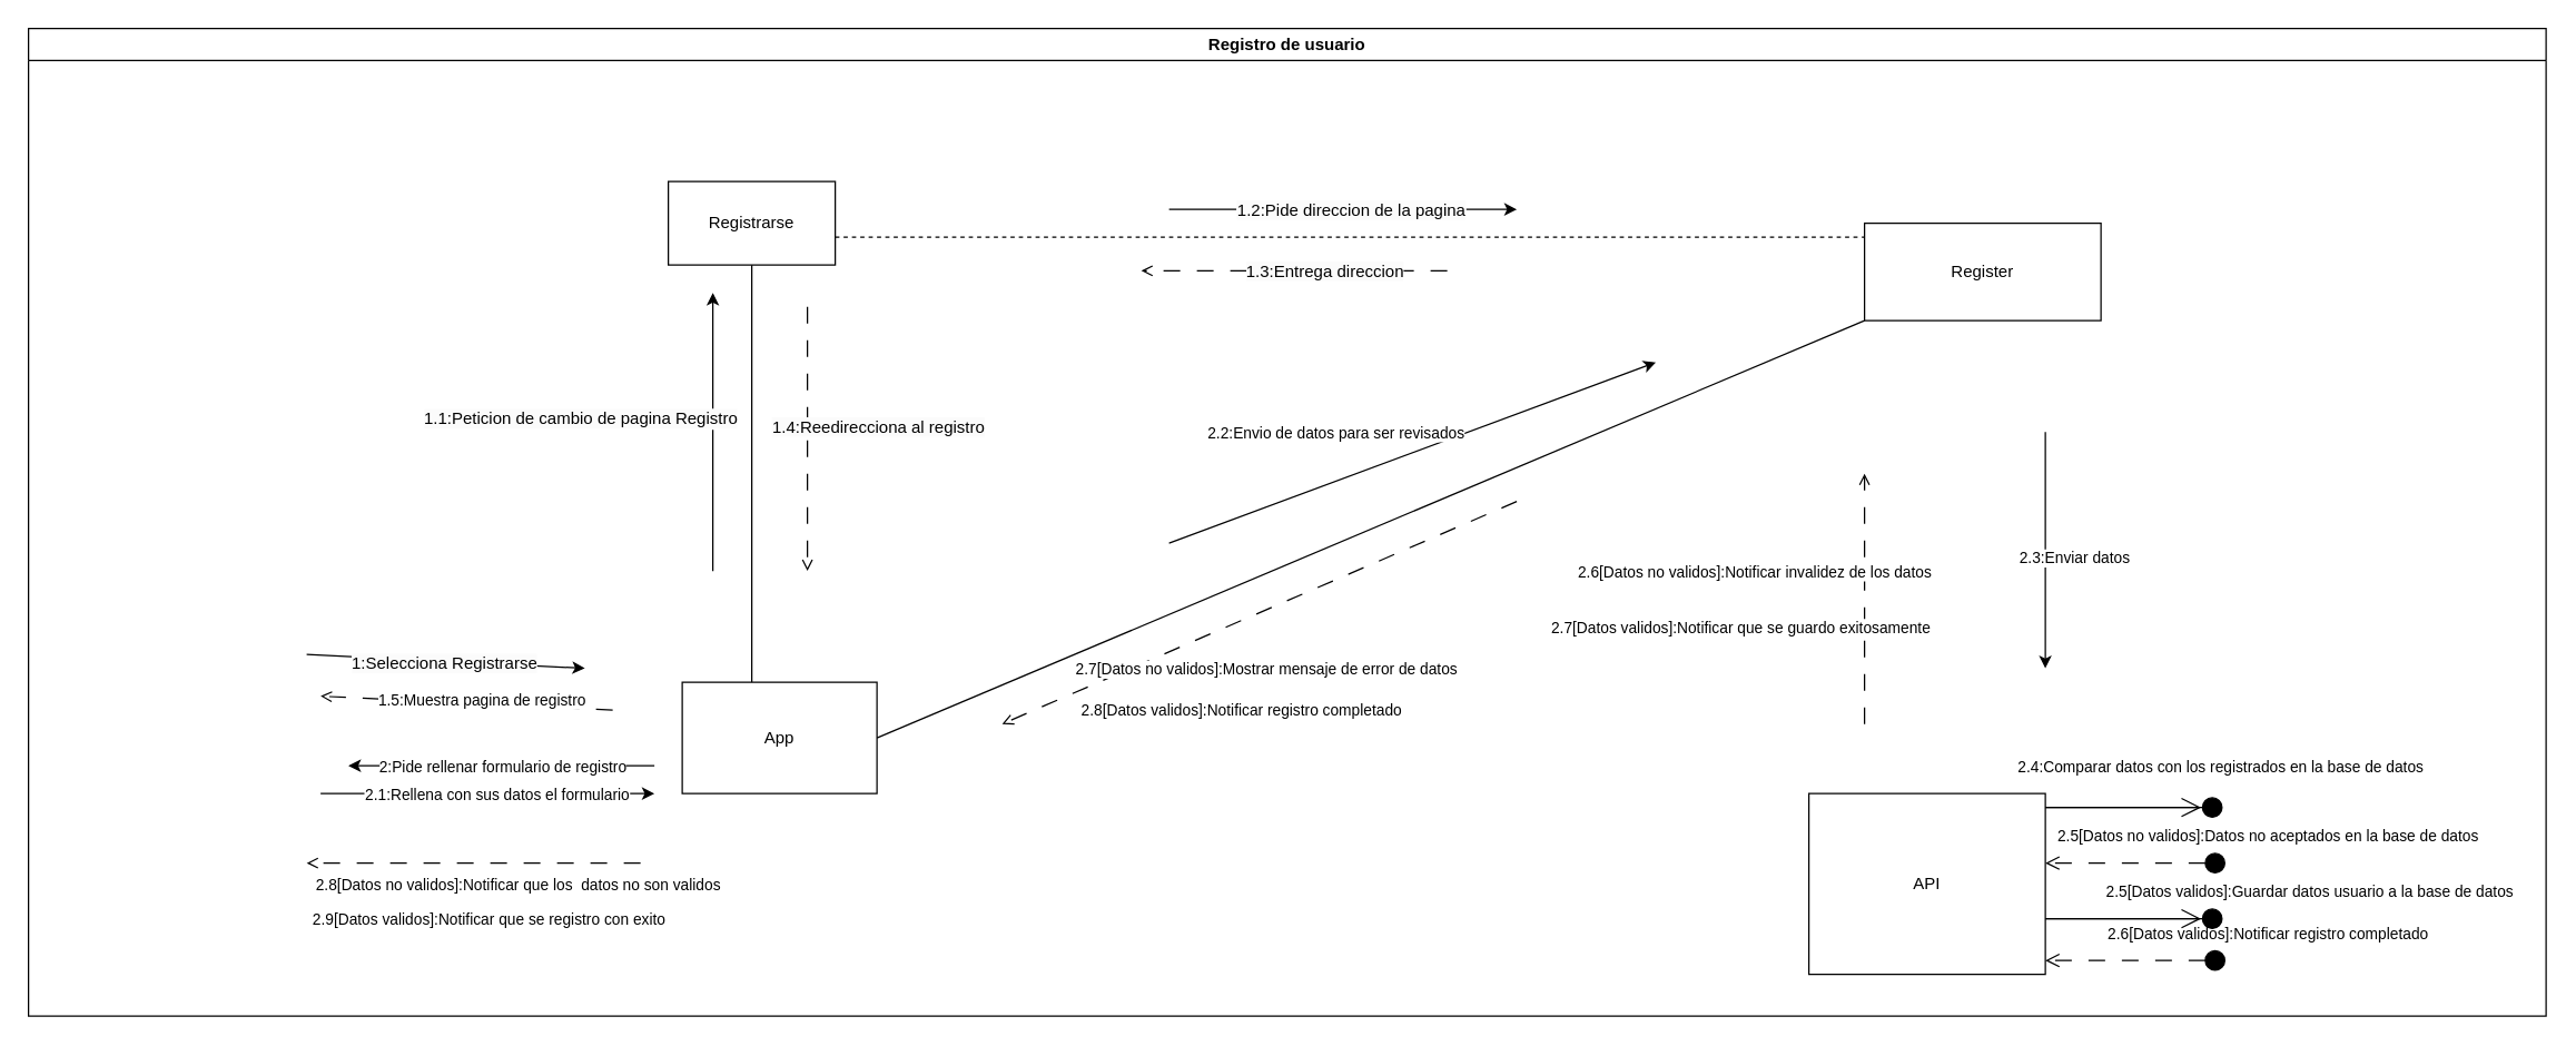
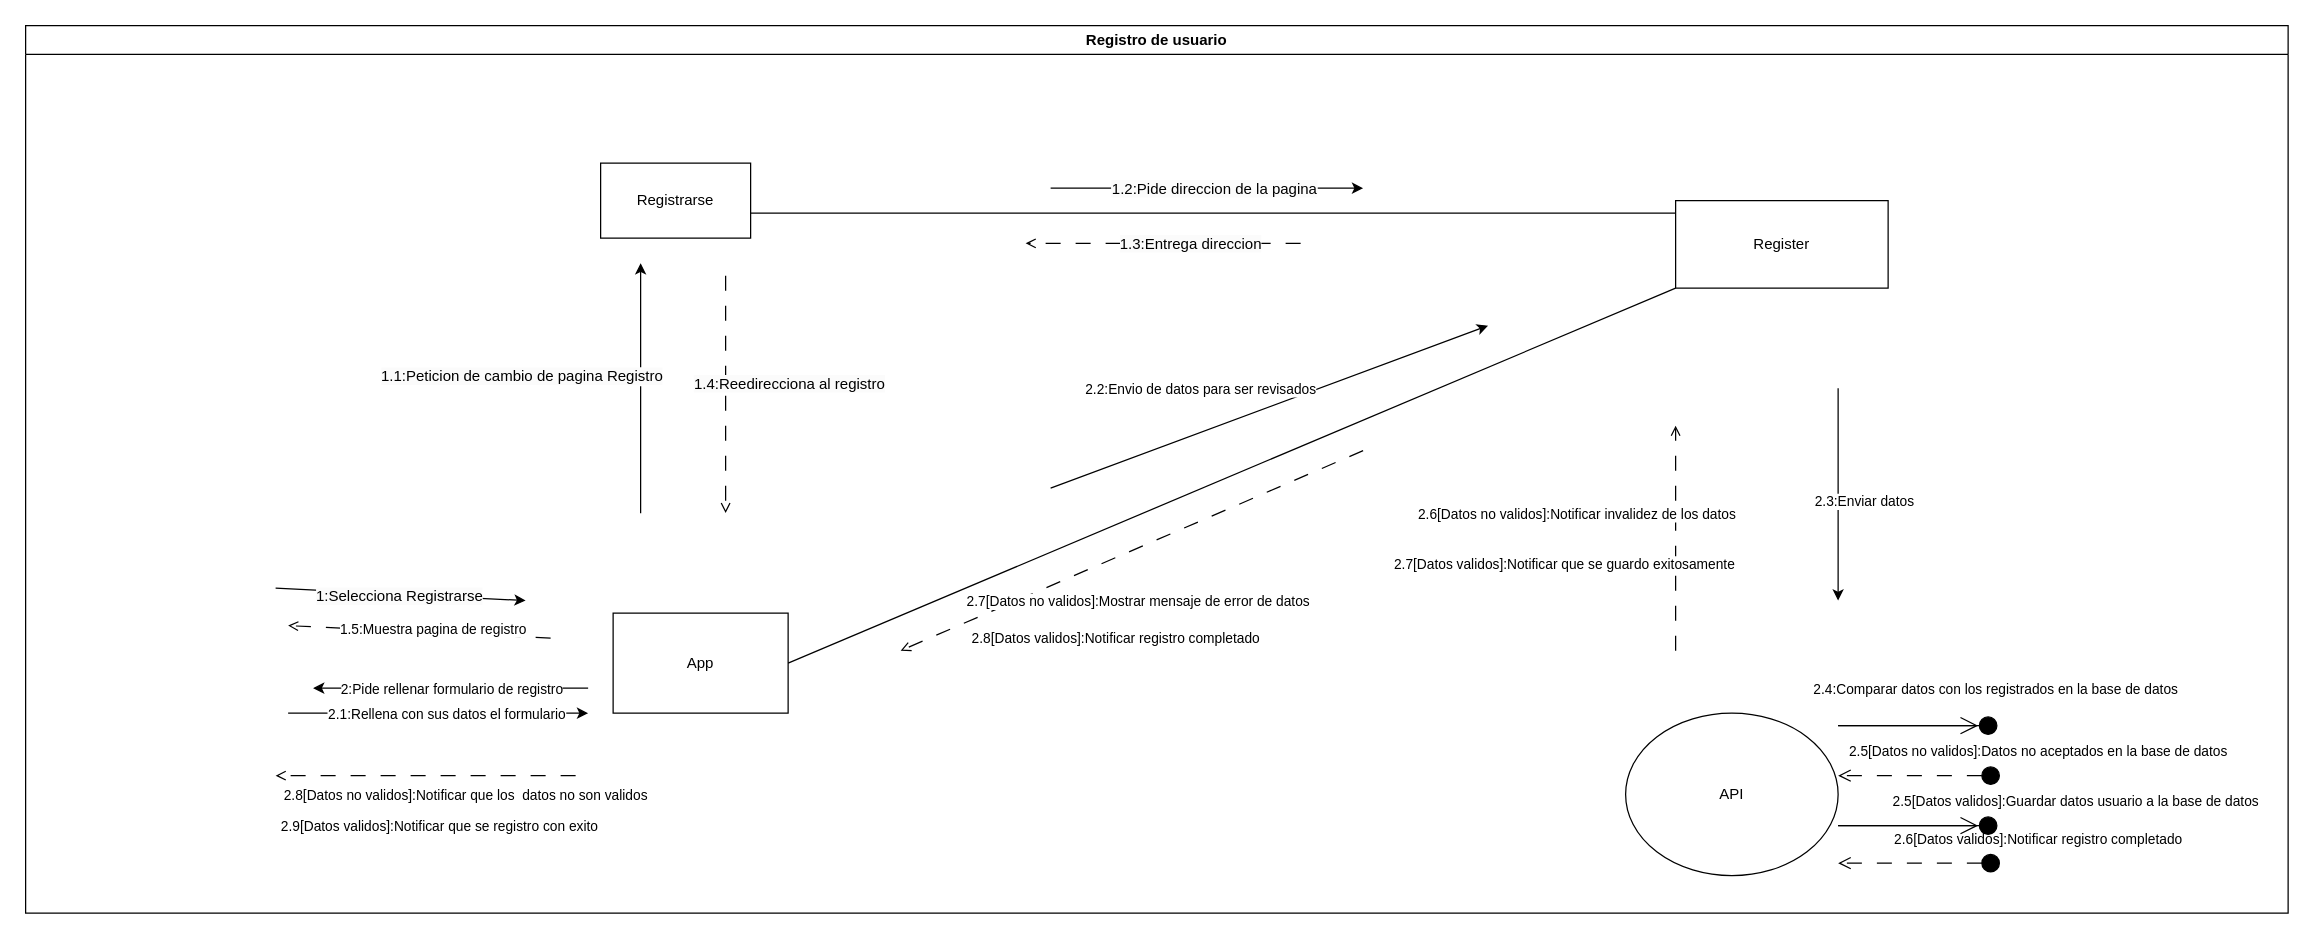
  <mxCell id="0" />
  <mxCell id="1" parent="0" />
  <mxCell id="2" value="Registro de usuario" style="swimlane;whiteSpace=wrap;html=1;" vertex="1" parent="1"><mxGeometry x="20" y="20" width="1810" height="710" as="geometry" /></mxCell>
- <mxCell id="3" style="edgeStyle=orthogonalEdgeStyle;rounded=0;orthogonalLoop=1;jettySize=auto;html=1;endArrow=none;endFill=0;dashed=1;" edge="1" parent="2" source="4" target="8"><mxGeometry relative="1" as="geometry"><Array as="points"><mxPoint x="850" y="150" /><mxPoint x="850" y="150" /></Array></mxGeometry></mxCell>
+ <mxCell id="3" style="edgeStyle=orthogonalEdgeStyle;rounded=0;orthogonalLoop=1;jettySize=auto;html=1;endArrow=none;endFill=0;" edge="1" parent="2" source="4" target="8"><mxGeometry relative="1" as="geometry"><Array as="points"><mxPoint x="850" y="150" /><mxPoint x="850" y="150" /></Array></mxGeometry></mxCell>
  <mxCell id="4" value="Registrarse" style="rounded=0;whiteSpace=wrap;html=1;" vertex="1" parent="2"><mxGeometry x="460" y="110" width="120" height="60" as="geometry" /></mxCell>
- <mxCell id="5" style="edgeStyle=orthogonalEdgeStyle;rounded=0;orthogonalLoop=1;jettySize=auto;html=1;endArrow=none;endFill=0;" edge="1" parent="2" source="6" target="4"><mxGeometry relative="1" as="geometry"><Array as="points"><mxPoint x="520" y="360" /><mxPoint x="520" y="360" /></Array></mxGeometry></mxCell>
  <mxCell id="6" value="App" style="rounded=0;whiteSpace=wrap;html=1;" vertex="1" parent="2"><mxGeometry x="470" y="470" width="140" height="80" as="geometry" /></mxCell>
- <mxCell id="7" value="API" style="rounded=0;whiteSpace=wrap;html=1;" vertex="1" parent="2"><mxGeometry x="1280" y="550" width="170" height="130" as="geometry" /></mxCell>
+ <mxCell id="7" value="API" style="ellipse;whiteSpace=wrap;html=1;" vertex="1" parent="2"><mxGeometry x="1280" y="550" width="170" height="130" as="geometry" /></mxCell>
  <mxCell id="8" value="Register" style="rounded=0;whiteSpace=wrap;html=1;" vertex="1" parent="2"><mxGeometry x="1320" y="140" width="170" height="70" as="geometry" /></mxCell>
  <mxCell id="9" value="" style="endArrow=classic;html=1;rounded=0;" edge="1" parent="2"><mxGeometry width="50" height="50" relative="1" as="geometry"><mxPoint x="200" y="450" as="sourcePoint" /><mxPoint x="400" y="460" as="targetPoint" /></mxGeometry></mxCell>
  <mxCell id="10" value="&lt;span style=&quot;font-size: 12px; background-color: rgb(251, 251, 251);&quot;&gt;1:Selecciona Registrarse&lt;/span&gt;" style="edgeLabel;html=1;align=center;verticalAlign=middle;resizable=0;points=[];" vertex="1" connectable="0" parent="9"><mxGeometry x="-0.107" y="-2" relative="1" as="geometry"><mxPoint x="10" as="offset" /></mxGeometry></mxCell>
  <mxCell id="11" value="" style="endArrow=open;html=1;rounded=0;endFill=0;dashed=1;dashPattern=12 12;" edge="1" parent="2"><mxGeometry width="50" height="50" relative="1" as="geometry"><mxPoint x="420" y="490" as="sourcePoint" /><mxPoint x="210" y="480" as="targetPoint" /></mxGeometry></mxCell>
  <mxCell id="12" value="1.5:Muestra pagina de registro" style="edgeLabel;html=1;align=center;verticalAlign=middle;resizable=0;points=[];" vertex="1" connectable="0" parent="11"><mxGeometry x="-0.083" y="-3" relative="1" as="geometry"><mxPoint x="1" as="offset" /></mxGeometry></mxCell>
  <mxCell id="13" value="" style="endArrow=classic;html=1;rounded=0;" edge="1" parent="2"><mxGeometry width="50" height="50" relative="1" as="geometry"><mxPoint x="492" y="390" as="sourcePoint" /><mxPoint x="492" y="190" as="targetPoint" /></mxGeometry></mxCell>
  <mxCell id="14" value="&lt;span style=&quot;font-size: 12px; background-color: rgb(251, 251, 251);&quot;&gt;1.1:Peticion de cambio de pagina Registro&lt;/span&gt;" style="edgeLabel;html=1;align=center;verticalAlign=middle;resizable=0;points=[];" vertex="1" connectable="0" parent="13"><mxGeometry x="0.001" y="2" relative="1" as="geometry"><mxPoint x="-94" y="-10" as="offset" /></mxGeometry></mxCell>
  <mxCell id="15" value="" style="endArrow=open;html=1;rounded=0;endFill=0;dashed=1;dashPattern=12 12;" edge="1" parent="2"><mxGeometry width="50" height="50" relative="1" as="geometry"><mxPoint x="560" y="200" as="sourcePoint" /><mxPoint x="560" y="390" as="targetPoint" /></mxGeometry></mxCell>
  <mxCell id="16" value="&lt;span style=&quot;font-size: 12px; background-color: rgb(251, 251, 251);&quot;&gt;1.4:Reedirecciona al registro&lt;/span&gt;" style="edgeLabel;html=1;align=center;verticalAlign=middle;resizable=0;points=[];" vertex="1" connectable="0" parent="15"><mxGeometry x="-0.085" y="-4" relative="1" as="geometry"><mxPoint x="54" y="-1" as="offset" /></mxGeometry></mxCell>
  <mxCell id="17" value="" style="endArrow=classic;html=1;rounded=0;" edge="1" parent="2"><mxGeometry width="50" height="50" relative="1" as="geometry"><mxPoint x="820" y="130" as="sourcePoint" /><mxPoint x="1070" y="130" as="targetPoint" /></mxGeometry></mxCell>
  <mxCell id="18" value="&lt;span style=&quot;font-size: 12px; background-color: rgb(251, 251, 251);&quot;&gt;1.2:Pide direccion de la pagina&lt;/span&gt;" style="edgeLabel;html=1;align=center;verticalAlign=middle;resizable=0;points=[];" vertex="1" connectable="0" parent="17"><mxGeometry x="0.563" y="-2" relative="1" as="geometry"><mxPoint x="-65" y="-2" as="offset" /></mxGeometry></mxCell>
  <mxCell id="19" value="" style="endArrow=classic;html=1;rounded=0;" edge="1" parent="2"><mxGeometry width="50" height="50" relative="1" as="geometry"><mxPoint x="1450" y="290" as="sourcePoint" /><mxPoint x="1450" y="460" as="targetPoint" /><Array as="points" /></mxGeometry></mxCell>
  <mxCell id="20" value="2.3:Enviar datos" style="edgeLabel;html=1;align=center;verticalAlign=middle;resizable=0;points=[];" vertex="1" connectable="0" parent="19"><mxGeometry x="0.174" y="2" relative="1" as="geometry"><mxPoint x="18" y="-10" as="offset" /></mxGeometry></mxCell>
  <mxCell id="21" value="" style="endArrow=open;html=1;rounded=0;endFill=0;dashed=1;dashPattern=12 12;" edge="1" parent="2"><mxGeometry width="50" height="50" relative="1" as="geometry"><mxPoint x="1320" y="500" as="sourcePoint" /><mxPoint x="1320" y="320" as="targetPoint" /></mxGeometry></mxCell>
  <mxCell id="22" value="2.6[Datos no validos]:Notificar invalidez de los datos" style="edgeLabel;html=1;align=center;verticalAlign=middle;resizable=0;points=[];" vertex="1" connectable="0" parent="21"><mxGeometry x="0.335" relative="1" as="geometry"><mxPoint x="-80" y="10" as="offset" /></mxGeometry></mxCell>
  <mxCell id="23" value="2.7[Datos validos]:Notificar que se guardo exitosamente" style="edgeLabel;html=1;align=center;verticalAlign=middle;resizable=0;points=[];" vertex="1" connectable="0" parent="21"><mxGeometry x="-0.407" y="3" relative="1" as="geometry"><mxPoint x="-87" y="-17" as="offset" /></mxGeometry></mxCell>
  <mxCell id="24" value="" style="endArrow=open;html=1;rounded=0;endFill=0;dashed=1;dashPattern=12 12;" edge="1" parent="2"><mxGeometry width="50" height="50" relative="1" as="geometry"><mxPoint x="1020" y="174.17" as="sourcePoint" /><mxPoint x="800" y="174.17" as="targetPoint" /></mxGeometry></mxCell>
  <mxCell id="25" value="&lt;span style=&quot;font-size: 12px; background-color: rgb(251, 251, 251);&quot;&gt;1.3:Entrega direccion&lt;/span&gt;" style="edgeLabel;html=1;align=center;verticalAlign=middle;resizable=0;points=[];" vertex="1" connectable="0" parent="24"><mxGeometry x="0.103" y="-5" relative="1" as="geometry"><mxPoint x="32" y="5" as="offset" /></mxGeometry></mxCell>
  <mxCell id="26" value="" style="endArrow=none;html=1;rounded=0;entryX=0;entryY=1;entryDx=0;entryDy=0;exitX=1;exitY=0.5;exitDx=0;exitDy=0;endFill=0;" edge="1" parent="2" source="6" target="8"><mxGeometry width="50" height="50" relative="1" as="geometry"><mxPoint x="650" y="450" as="sourcePoint" /><mxPoint x="830" y="340" as="targetPoint" /></mxGeometry></mxCell>
  <mxCell id="27" value="" style="endArrow=classic;html=1;rounded=0;" edge="1" parent="2"><mxGeometry width="50" height="50" relative="1" as="geometry"><mxPoint x="820" y="370" as="sourcePoint" /><mxPoint x="1170" y="240" as="targetPoint" /></mxGeometry></mxCell>
  <mxCell id="28" value="2.2:Envio de datos para ser revisados" style="edgeLabel;html=1;align=center;verticalAlign=middle;resizable=0;points=[];" vertex="1" connectable="0" parent="27"><mxGeometry x="-0.211" y="3" relative="1" as="geometry"><mxPoint x="-17" y="-26" as="offset" /></mxGeometry></mxCell>
  <mxCell id="29" value="" style="endArrow=open;html=1;rounded=0;endFill=0;dashed=1;dashPattern=12 12;" edge="1" parent="2"><mxGeometry width="50" height="50" relative="1" as="geometry"><mxPoint x="1070" y="340" as="sourcePoint" /><mxPoint x="700" y="500" as="targetPoint" /></mxGeometry></mxCell>
  <mxCell id="30" value="2.7[Datos no validos]:Mostrar mensaje de error de datos" style="edgeLabel;html=1;align=center;verticalAlign=middle;resizable=0;points=[];" vertex="1" connectable="0" parent="29"><mxGeometry x="0.426" y="-4" relative="1" as="geometry"><mxPoint x="85" y="10" as="offset" /></mxGeometry></mxCell>
  <mxCell id="31" value="2.8[Datos validos]:Notificar registro completado" style="edgeLabel;html=1;align=center;verticalAlign=middle;resizable=0;points=[];" vertex="1" connectable="0" parent="29"><mxGeometry x="0.734" y="-1" relative="1" as="geometry"><mxPoint x="122" y="12" as="offset" /></mxGeometry></mxCell>
  <mxCell id="32" value="" style="endArrow=classic;html=1;rounded=0;" edge="1" parent="2"><mxGeometry width="50" height="50" relative="1" as="geometry"><mxPoint x="450" y="530" as="sourcePoint" /><mxPoint x="230" y="530" as="targetPoint" /></mxGeometry></mxCell>
  <mxCell id="33" value="2:Pide rellenar formulario de registro" style="edgeLabel;html=1;align=center;verticalAlign=middle;resizable=0;points=[];" vertex="1" connectable="0" parent="32"><mxGeometry x="-0.645" relative="1" as="geometry"><mxPoint x="-71" as="offset" /></mxGeometry></mxCell>
  <mxCell id="34" value="" style="endArrow=classic;html=1;rounded=0;" edge="1" parent="2"><mxGeometry width="50" height="50" relative="1" as="geometry"><mxPoint x="210" y="550" as="sourcePoint" /><mxPoint x="450" y="550" as="targetPoint" /></mxGeometry></mxCell>
  <mxCell id="35" value="2.1:Rellena con sus datos el formulario" style="edgeLabel;html=1;align=center;verticalAlign=middle;resizable=0;points=[];" vertex="1" connectable="0" parent="34"><mxGeometry x="0.525" relative="1" as="geometry"><mxPoint x="-57" as="offset" /></mxGeometry></mxCell>
  <mxCell id="36" value="" style="endArrow=open;html=1;rounded=0;endFill=0;dashed=1;dashPattern=12 12;" edge="1" parent="2"><mxGeometry width="50" height="50" relative="1" as="geometry"><mxPoint x="440" y="600" as="sourcePoint" /><mxPoint x="200" y="600" as="targetPoint" /></mxGeometry></mxCell>
  <mxCell id="37" value="2.8[Datos no validos]:Notificar que los&amp;nbsp; datos no son validos" style="edgeLabel;html=1;align=center;verticalAlign=middle;resizable=0;points=[];" vertex="1" connectable="0" parent="36"><mxGeometry x="0.487" y="-5" relative="1" as="geometry"><mxPoint x="89" y="20" as="offset" /></mxGeometry></mxCell>
  <mxCell id="38" value="2.9[Datos validos]:Notificar que se registro con exito" style="edgeLabel;html=1;align=center;verticalAlign=middle;resizable=0;points=[];" vertex="1" connectable="0" parent="36"><mxGeometry x="-0.251" y="-3" relative="1" as="geometry"><mxPoint x="-20" y="43" as="offset" /></mxGeometry></mxCell>
  <mxCell id="39" value="2.5[Datos no validos]:Datos no aceptados en la base de datos" style="html=1;verticalAlign=bottom;startArrow=circle;startFill=1;endArrow=open;startSize=6;endSize=8;curved=0;rounded=0;dashed=1;dashPattern=12 12;entryX=1;entryY=0;entryDx=0;entryDy=5;entryPerimeter=0;" edge="1" parent="2"><mxGeometry x="-1" y="-32" width="80" relative="1" as="geometry"><mxPoint x="1580" y="600" as="sourcePoint" /><mxPoint x="1450" y="600" as="targetPoint" /><mxPoint x="30" y="22" as="offset" /></mxGeometry></mxCell>
  <mxCell id="40" value="2.6[Datos validos]:Notificar registro completado" style="html=1;verticalAlign=bottom;startArrow=circle;startFill=1;endArrow=open;startSize=6;endSize=8;curved=0;rounded=0;dashed=1;dashPattern=12 12;entryX=1;entryY=0;entryDx=0;entryDy=5;entryPerimeter=0;" edge="1" parent="2"><mxGeometry x="-1" y="-32" width="80" relative="1" as="geometry"><mxPoint x="1580" y="670" as="sourcePoint" /><mxPoint x="1450" y="670" as="targetPoint" /><mxPoint x="30" y="22" as="offset" /></mxGeometry></mxCell>
  <mxCell id="41" value="" style="group" vertex="1" connectable="0" parent="1"><mxGeometry x="1470" y="580" width="120" as="geometry" /></mxCell>
  <mxCell id="42" value="2.4:Comparar datos con los registrados en la base de datos" style="html=1;verticalAlign=bottom;startArrow=none;startFill=0;endArrow=oval;curved=0;rounded=0;endFill=1;targetPerimeterSpacing=2;endSize=14;" edge="1" parent="41"><mxGeometry x="1" y="21" width="80" relative="1" as="geometry"><mxPoint as="sourcePoint" /><mxPoint x="120" as="targetPoint" /><mxPoint x="6" y="1" as="offset" /><Array as="points"><mxPoint x="56" /></Array></mxGeometry></mxCell>
  <mxCell id="43" value="" style="endArrow=open;endFill=1;endSize=12;html=1;rounded=0;" edge="1" parent="41"><mxGeometry width="160" relative="1" as="geometry"><mxPoint as="sourcePoint" /><mxPoint x="112" as="targetPoint" /></mxGeometry></mxCell>
  <mxCell id="44" value="" style="group" vertex="1" connectable="0" parent="1"><mxGeometry x="1470" y="660" width="120" as="geometry" /></mxCell>
  <mxCell id="45" value="2.5[Datos validos]:Guardar datos usuario a la base de datos" style="html=1;verticalAlign=bottom;startArrow=none;startFill=0;endArrow=oval;curved=0;rounded=0;endFill=1;targetPerimeterSpacing=2;endSize=14;" edge="1" parent="44"><mxGeometry x="1" y="71" width="80" relative="1" as="geometry"><mxPoint as="sourcePoint" /><mxPoint x="120" as="targetPoint" /><mxPoint x="70" y="61" as="offset" /><Array as="points"><mxPoint x="56" /></Array></mxGeometry></mxCell>
  <mxCell id="46" value="" style="endArrow=open;endFill=1;endSize=12;html=1;rounded=0;" edge="1" parent="44"><mxGeometry width="160" relative="1" as="geometry"><mxPoint as="sourcePoint" /><mxPoint x="112" as="targetPoint" /></mxGeometry></mxCell>
